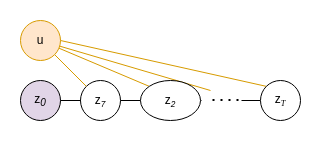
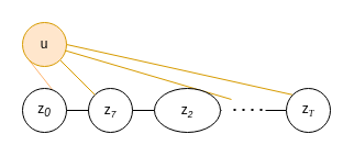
  <mxCell id="0" />
  <mxCell id="1" parent="0" />
  <mxCell id="2" value="" style="edgeStyle=orthogonalEdgeStyle;rounded=0;orthogonalLoop=1;jettySize=auto;html=1;fontFamily=Helvetica;endArrow=none;endFill=0;" parent="1" source="3" target="12" edge="1"><mxGeometry relative="1" as="geometry" /></mxCell>
  <mxCell id="3" value="&lt;font style=&quot;&quot; face=&quot;Helvetica&quot;&gt;z&lt;span style=&quot;font-style: italic; font-size: 10px;&quot;&gt;&lt;sub&gt;7&lt;/sub&gt;&lt;/span&gt;&lt;/font&gt;" style="ellipse;whiteSpace=wrap;html=1;aspect=fixed;fontFamily=Times New Roman;" parent="1" vertex="1"><mxGeometry x="80" y="80" width="40" height="40" as="geometry" /></mxCell>
  <mxCell id="4" value="" style="edgeStyle=none;rounded=0;orthogonalLoop=1;jettySize=auto;html=1;endArrow=none;endFill=0;fillColor=#ffe6cc;strokeColor=#d79b00;fontFamily=Times New Roman;" parent="1" source="8" target="3" edge="1"><mxGeometry relative="1" as="geometry" /></mxCell>
- <mxCell id="5" style="rounded=0;orthogonalLoop=1;jettySize=auto;html=1;entryX=0;entryY=0;entryDx=0;entryDy=0;fontFamily=Helvetica;fillColor=#ffe6cc;strokeColor=#d79b00;endArrow=none;endFill=0;" parent="1" source="8" target="12" edge="1"><mxGeometry relative="1" as="geometry" /></mxCell>
  <mxCell id="6" style="edgeStyle=none;rounded=0;orthogonalLoop=1;jettySize=auto;html=1;fontFamily=Helvetica;fillColor=#ffe6cc;strokeColor=#d79b00;endArrow=none;endFill=0;" parent="1" source="8" edge="1"><mxGeometry relative="1" as="geometry"><mxPoint x="210" y="90" as="targetPoint" /></mxGeometry></mxCell>
+ <mxCell id="7" style="edgeStyle=none;rounded=0;orthogonalLoop=1;jettySize=auto;html=1;exitX=0;exitY=1;exitDx=0;exitDy=0;entryX=0.675;entryY=0.025;entryDx=0;entryDy=0;entryPerimeter=0;strokeColor=#FFB570;endArrow=none;endFill=0;" edge="1" parent="1" source="8" target="10"><mxGeometry relative="1" as="geometry" /></mxCell>
  <mxCell id="8" value="&lt;font face=&quot;Helvetica&quot;&gt;u&lt;/font&gt;" style="ellipse;whiteSpace=wrap;html=1;aspect=fixed;fillColor=#ffe6cc;strokeColor=#d79b00;fontFamily=Times New Roman;" parent="1" vertex="1"><mxGeometry x="20" y="20" width="40" height="40" as="geometry" /></mxCell>
  <mxCell id="9" value="" style="edgeStyle=orthogonalEdgeStyle;rounded=0;orthogonalLoop=1;jettySize=auto;html=1;fontFamily=Helvetica;endArrow=none;endFill=0;" parent="1" source="10" target="3" edge="1"><mxGeometry relative="1" as="geometry" /></mxCell>
- <mxCell id="10" value="&lt;font style=&quot;&quot; face=&quot;Helvetica&quot;&gt;z&lt;sub style=&quot;font-style: italic;&quot;&gt;0&lt;/sub&gt;&lt;/font&gt;" style="ellipse;whiteSpace=wrap;html=1;aspect=fixed;fontFamily=Times New Roman;fillColor=#e1d5e7;" parent="1" vertex="1"><mxGeometry x="20" y="80" width="40" height="40" as="geometry" /></mxCell>
+ <mxCell id="10" value="&lt;font style=&quot;&quot; face=&quot;Helvetica&quot;&gt;z&lt;sub style=&quot;font-style: italic;&quot;&gt;0&lt;/sub&gt;&lt;/font&gt;" style="ellipse;whiteSpace=wrap;html=1;aspect=fixed;fontFamily=Times New Roman;" parent="1" vertex="1"><mxGeometry x="20" y="80" width="40" height="40" as="geometry" /></mxCell>
  <mxCell id="11" value="" style="edgeStyle=none;rounded=0;orthogonalLoop=1;jettySize=auto;html=1;fontFamily=Helvetica;endArrow=none;endFill=0;" parent="1" source="12" edge="1"><mxGeometry relative="1" as="geometry"><mxPoint x="201" y="100" as="targetPoint" /></mxGeometry></mxCell>
  <mxCell id="12" value="&lt;font style=&quot;&quot; face=&quot;Helvetica&quot;&gt;z&lt;span style=&quot;font-style: italic; font-size: 10px;&quot;&gt;&lt;sub&gt;2&lt;/sub&gt;&lt;/span&gt;&lt;/font&gt;" style="ellipse;whiteSpace=wrap;html=1;aspect=fixed;fontFamily=Times New Roman;" parent="1" vertex="1"><mxGeometry x="140" y="80" width="60" height="40" as="geometry" /></mxCell>
  <mxCell id="13" value="" style="endArrow=none;html=1;rounded=0;fontFamily=Helvetica;exitX=1;exitY=0.5;exitDx=0;exitDy=0;endFill=0;" parent="1" edge="1"><mxGeometry width="50" height="50" relative="1" as="geometry"><mxPoint x="241" y="100" as="sourcePoint" /><mxPoint x="260" y="100" as="targetPoint" /></mxGeometry></mxCell>
  <mxCell id="14" style="edgeStyle=none;rounded=0;orthogonalLoop=1;jettySize=auto;html=1;fontFamily=Helvetica;fillColor=#ffe6cc;strokeColor=#d79b00;exitX=1;exitY=0.5;exitDx=0;exitDy=0;entryX=0;entryY=0;entryDx=0;entryDy=0;endArrow=none;endFill=0;" parent="1" source="8" target="16" edge="1"><mxGeometry relative="1" as="geometry"><mxPoint x="137.572" y="59.55" as="sourcePoint" /><mxPoint x="260" y="70" as="targetPoint" /></mxGeometry></mxCell>
  <mxCell id="15" value="" style="endArrow=none;dashed=1;html=1;dashPattern=1 3;strokeWidth=2;rounded=0;fontFamily=Helvetica;" parent="1" edge="1"><mxGeometry width="50" height="50" relative="1" as="geometry"><mxPoint x="238" y="99.5" as="sourcePoint" /><mxPoint x="210" y="99.5" as="targetPoint" /></mxGeometry></mxCell>
  <mxCell id="16" value="&lt;font face=&quot;Helvetica&quot;&gt;z&lt;/font&gt;&lt;span style=&quot;font-style: italic; font-size: 10px;&quot;&gt;&lt;sub style=&quot;&quot;&gt;T&lt;/sub&gt;&lt;/span&gt;" style="ellipse;whiteSpace=wrap;html=1;aspect=fixed;fontFamily=Times New Roman;" parent="1" vertex="1"><mxGeometry x="260" y="80" width="40" height="40" as="geometry" /></mxCell>
